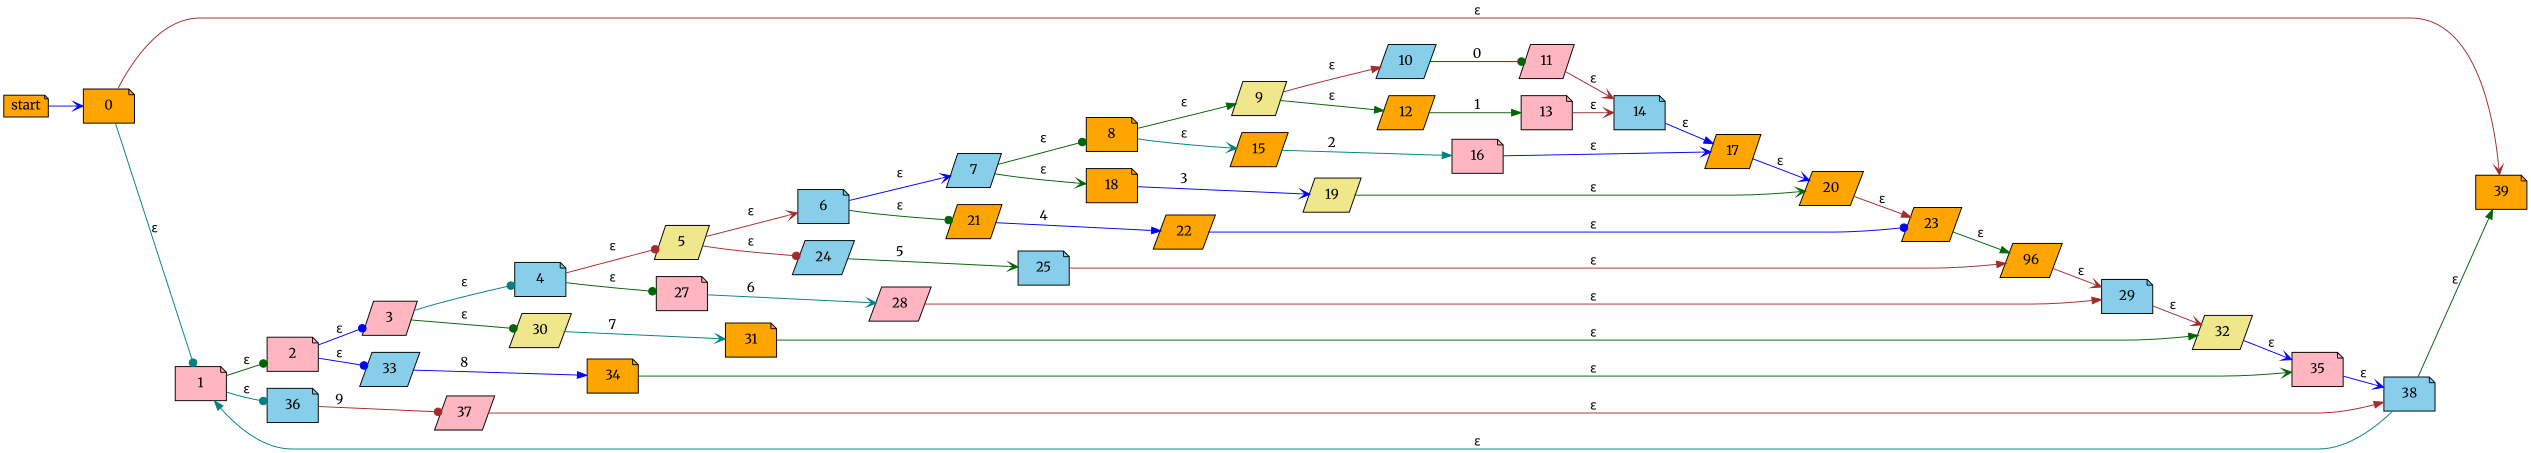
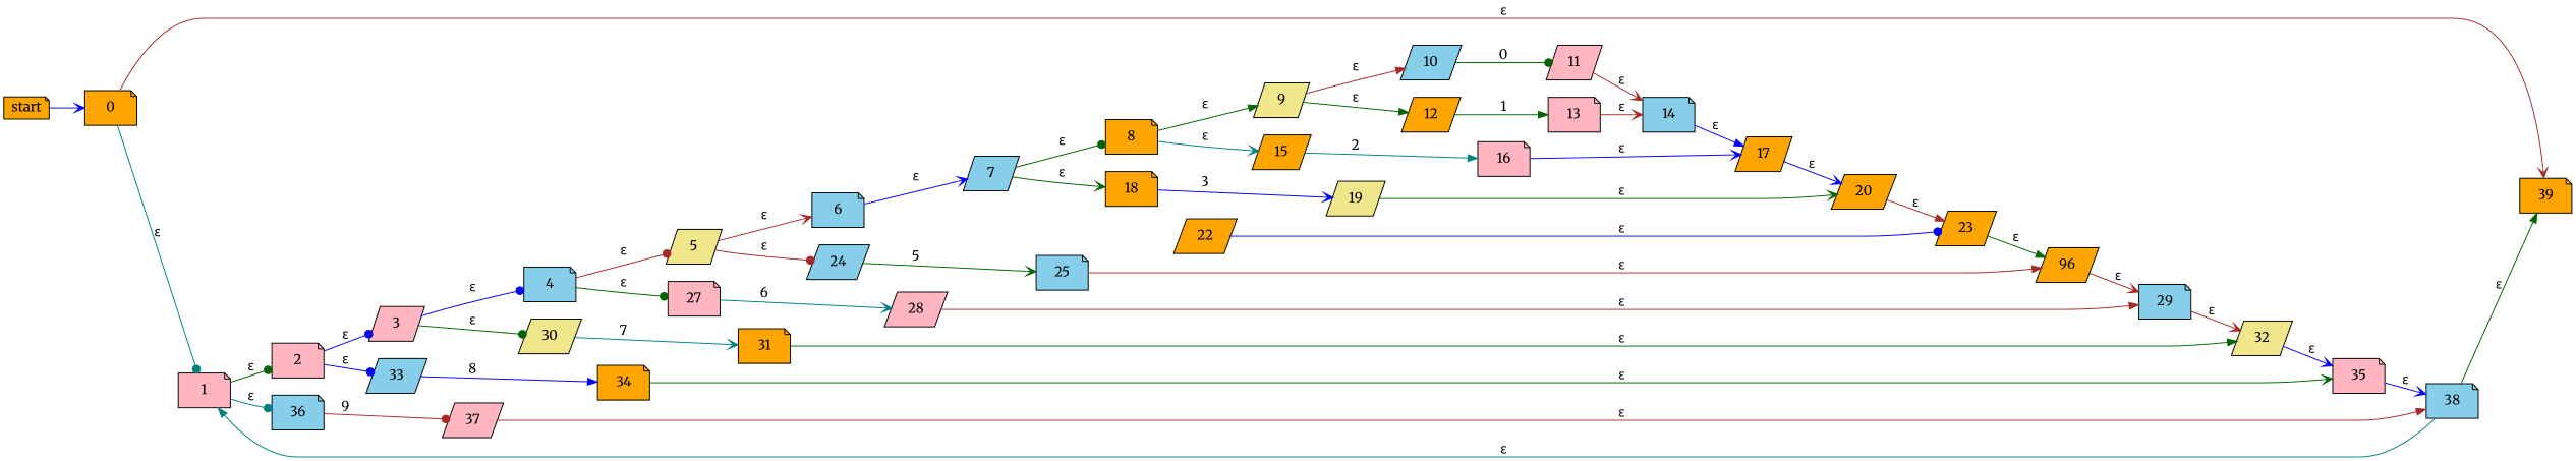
  digraph {
    fontname=Merriweather
    rankdir=LR
    node [fillcolor=orange fontname=Merriweather shape=parallelogram style=filled]
    edge [arrowhead=vee color=darkgreen fontname=Merriweather]
    39 [shape=note]
    start [height=0.1 shape=note width=0.1]
    0 [shape=note]
    1 [fillcolor=lightpink shape=note]
    2 [fillcolor=lightpink shape=note]
    36 [fillcolor=skyblue shape=note]
    3 [fillcolor=lightpink]
    33 [fillcolor=skyblue]
    37 [fillcolor=lightpink]
    4 [fillcolor=skyblue shape=note]
    30 [fillcolor=khaki]
    34 [shape=note]
    38 [fillcolor=skyblue shape=note]
    5 [fillcolor=khaki]
    27 [fillcolor=lightpink shape=note]
    31 [shape=note]
    35 [fillcolor=lightpink shape=note]
    6 [fillcolor=skyblue shape=note]
    24 [fillcolor=skyblue]
    28 [fillcolor=lightpink]
    32 [fillcolor=khaki]
    7 [fillcolor=skyblue]
-   21
    25 [fillcolor=skyblue shape=note]
    29 [fillcolor=skyblue shape=note]
    8 [shape=note]
    18 [shape=note]
    22
    n29 [label=96]
    9 [fillcolor=khaki]
    15
    19 [fillcolor=khaki]
    23
    10 [fillcolor=skyblue]
    12
    16 [fillcolor=lightpink shape=note]
    20
    11 [fillcolor=lightpink]
    13 [fillcolor=lightpink shape=note]
    17
    14 [fillcolor=skyblue shape=note]
    start -> 0 [color=blue]
    0 -> 39 [color=brown label="ε"]
    0 -> 1 [arrowhead=dot color=teal label="ε"]
    1 -> 2 [arrowhead=dot label="ε"]
    1 -> 36 [arrowhead=dot color=teal label="ε"]
    2 -> 3 [arrowhead=dot color=blue label="ε"]
    2 -> 33 [arrowhead=dot color=blue label="ε"]
    36 -> 37 [arrowhead=dot color=brown label=9]
-   3 -> 4 [arrowhead=dot color=teal label="ε"]
+   3 -> 4 [arrowhead=dot color=blue label="ε"]
    3 -> 30 [arrowhead=dot label="ε"]
    33 -> 34 [arrowhead=normal color=blue label=8]
    37 -> 38 [arrowhead=normal color=brown label="ε"]
    4 -> 5 [arrowhead=dot color=brown label="ε"]
    4 -> 27 [arrowhead=dot label="ε"]
    30 -> 31 [color=teal label=7]
    34 -> 35 [label="ε"]
    38 -> 39 [arrowhead=normal label="ε"]
    38 -> 1 [arrowhead=normal color=teal label="ε"]
    5 -> 6 [color=brown label="ε"]
    5 -> 24 [arrowhead=dot color=brown label="ε"]
    27 -> 28 [color=teal label=6]
    31 -> 32 [arrowhead=normal label="ε"]
    35 -> 38 [color=blue label="ε"]
    6 -> 7 [color=blue label="ε"]
-   6 -> 21 [arrowhead=dot label="ε"]
    24 -> 25 [label=5]
    28 -> 29 [arrowhead=normal color=brown label="ε"]
    32 -> 35 [color=blue label="ε"]
    7 -> 8 [arrowhead=dot label="ε"]
    7 -> 18 [label="ε"]
-   21 -> 22 [arrowhead=normal color=blue label=4]
    25 -> n29 [arrowhead=normal color=brown label="ε"]
    29 -> 32 [color=brown label="ε"]
    8 -> 9 [arrowhead=normal label="ε"]
    8 -> 15 [color=teal label="ε"]
    18 -> 19 [color=blue label=3]
    22 -> 23 [arrowhead=dot color=blue label="ε"]
    n29 -> 29 [color=brown label="ε"]
    9 -> 10 [arrowhead=normal color=brown label="ε"]
    9 -> 12 [arrowhead=normal label="ε"]
    15 -> 16 [arrowhead=normal color=teal label=2]
    19 -> 20 [label="ε"]
    23 -> n29 [arrowhead=normal label="ε"]
    10 -> 11 [arrowhead=dot label=0]
    12 -> 13 [arrowhead=normal label=1]
    16 -> 17 [color=blue label="ε"]
    20 -> 23 [arrowhead=normal color=brown label="ε"]
    11 -> 14 [color=brown label="ε"]
    13 -> 14 [color=brown label="ε"]
    17 -> 20 [color=blue label="ε"]
    14 -> 17 [arrowhead=normal color=blue label="ε"]
  }
